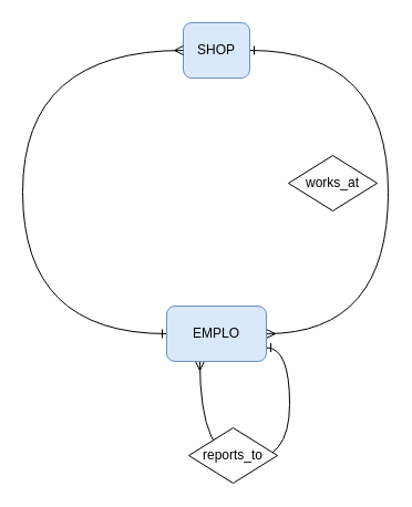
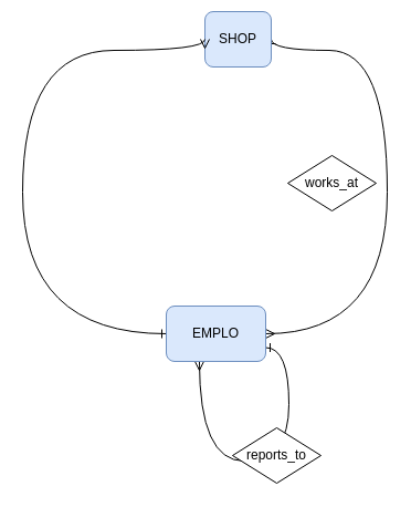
  <mxCell id="0" />
  <mxCell id="1" parent="0" />
  <mxCell id="2" style="edgeStyle=orthogonalEdgeStyle;rounded=0;orthogonalLoop=1;jettySize=auto;html=1;exitX=1;exitY=0.5;exitDx=0;exitDy=0;curved=1;entryX=1;entryY=0.5;entryDx=0;entryDy=0;endArrow=ERmany;endFill=0;startArrow=ERone;startFill=0;" parent="1" source="3" target="6" edge="1"><mxGeometry relative="1" as="geometry"><mxPoint x="460" y="266" as="targetPoint" /><Array as="points"><mxPoint x="350" y="45" /><mxPoint x="350" y="301" /></Array></mxGeometry></mxCell>
- <mxCell id="3" value="SHOP" style="rounded=1;whiteSpace=wrap;html=1;fillColor=#dae8fc;strokeColor=#6c8ebf;" parent="1" vertex="1"><mxGeometry x="165" y="20" width="60" height="50" as="geometry" /></mxCell>
+ <mxCell id="3" value="SHOP" style="rounded=1;whiteSpace=wrap;html=1;fillColor=#dae8fc;strokeColor=#6c8ebf;" parent="1" vertex="1"><mxGeometry x="185" y="10" width="60" height="50" as="geometry" /></mxCell>
  <mxCell id="4" style="edgeStyle=orthogonalEdgeStyle;rounded=0;orthogonalLoop=1;jettySize=auto;html=1;curved=1;entryX=0;entryY=0.5;entryDx=0;entryDy=0;endArrow=ERmany;endFill=0;startArrow=ERone;startFill=0;" parent="1" source="6" target="3" edge="1"><mxGeometry relative="1" as="geometry"><mxPoint x="100" y="46" as="targetPoint" /><Array as="points"><mxPoint x="20" y="301" /><mxPoint x="20" y="45" /></Array></mxGeometry></mxCell>
  <mxCell id="5" style="edgeStyle=orthogonalEdgeStyle;rounded=0;orthogonalLoop=1;jettySize=auto;html=1;exitX=1;exitY=0.75;exitDx=0;exitDy=0;curved=1;entryX=0.333;entryY=1;entryDx=0;entryDy=0;entryPerimeter=0;endArrow=ERmany;endFill=0;startArrow=ERone;startFill=0;" parent="1" source="6" target="6" edge="1"><mxGeometry relative="1" as="geometry"><mxPoint x="180" y="396" as="targetPoint" /><Array as="points"><mxPoint x="261" y="314" /><mxPoint x="261" y="416" /><mxPoint x="180" y="416" /></Array></mxGeometry></mxCell>
  <mxCell id="6" value="EMPLO" style="rounded=1;whiteSpace=wrap;html=1;fillColor=#dae8fc;strokeColor=#6c8ebf;" parent="1" vertex="1"><mxGeometry x="150" y="276" width="90" height="50" as="geometry" /></mxCell>
  <mxCell id="7" value="works_at" style="shape=rhombus;perimeter=rhombusPerimeter;whiteSpace=wrap;html=1;align=center;" parent="1" vertex="1"><mxGeometry x="260" y="140" width="80" height="50" as="geometry" /></mxCell>
- <mxCell id="8" value="reports_to" style="shape=rhombus;perimeter=rhombusPerimeter;whiteSpace=wrap;html=1;align=center;" parent="1" vertex="1"><mxGeometry x="170" y="386" width="80" height="50" as="geometry" /></mxCell>
+ <mxCell id="8" value="reports_to" style="shape=rhombus;perimeter=rhombusPerimeter;whiteSpace=wrap;html=1;align=center;" parent="1" vertex="1"><mxGeometry x="210" y="386" width="80" height="50" as="geometry" /></mxCell>
